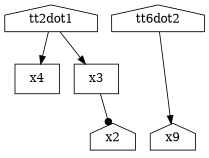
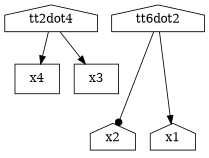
  digraph {
    node [shape=house]
    n1 [label=x4 shape=box]
    n2 [label=x3 shape=box]
    n3 [label=x2]
-   n4 [label=x9]
-   tt2dot1
+   n4 [label=x1]
+   tt2dot1 [label=tt2dot4]
    n6 [label=tt6dot2]
    subgraph sub_1 {
      rank=same
      n1
      n2
    }
    subgraph sub_2 {
      rank=same
      n3
      n4
    }
    subgraph sub_3 {
      rank=same
      tt2dot1
      n6
    }
    n1 -> n2 [style=invis]
    n3 -> n4 [style=invis]
    tt2dot1 -> n1 [arrowhead=normal]
    tt2dot1 -> n2 [arrowhead=normal]
    tt2dot1 -> n6 [style=invis]
-   n2 -> n3 [arrowhead=dot]
+   n6 -> n3 [arrowhead=dot]
    n6 -> n4 [arrowhead=normal]
  }
